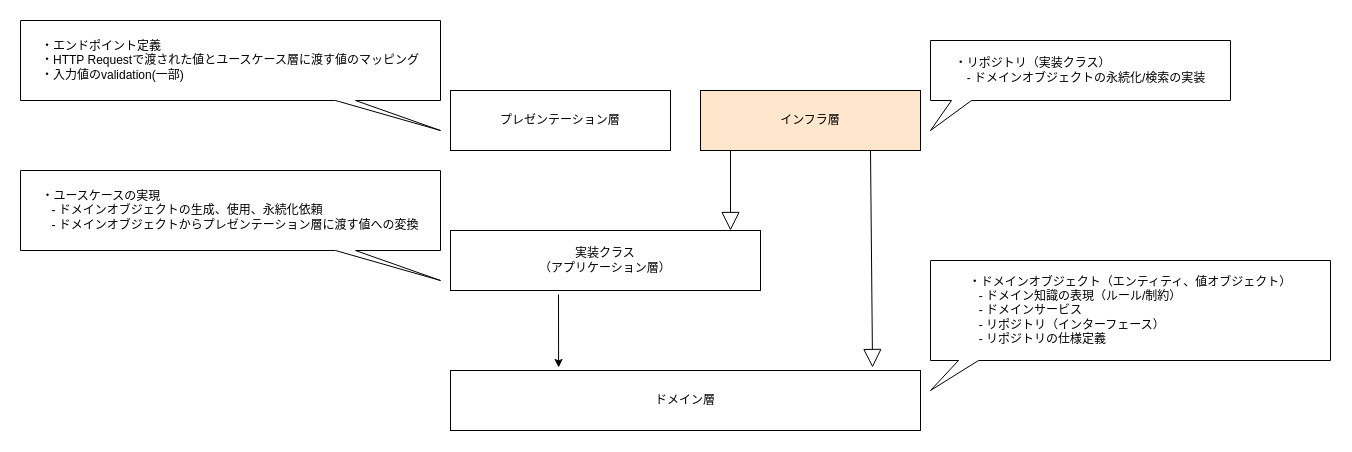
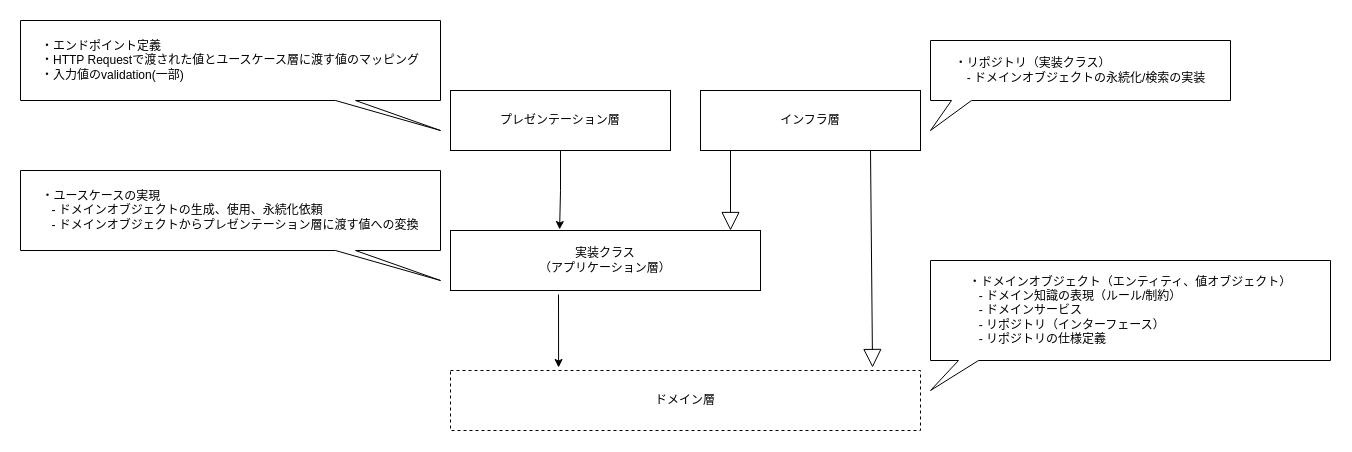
  <mxCell id="0" />
  <mxCell id="1" parent="0" />
+ <mxCell id="2" style="edgeStyle=orthogonalEdgeStyle;rounded=0;orthogonalLoop=1;jettySize=auto;html=1;exitX=0.5;exitY=1;exitDx=0;exitDy=0;entryX=0.352;entryY=-0.017;entryDx=0;entryDy=0;entryPerimeter=0;" parent="1" source="3" target="5" edge="1"><mxGeometry relative="1" as="geometry" /></mxCell>
  <mxCell id="3" value="プレゼンテーション層" style="rounded=0;whiteSpace=wrap;html=1;" parent="1" vertex="1"><mxGeometry x="450" y="90" width="220" height="60" as="geometry" /></mxCell>
- <mxCell id="4" value="インフラ層" style="rounded=0;whiteSpace=wrap;html=1;fillColor=#ffe6cc;" parent="1" vertex="1"><mxGeometry x="700" y="90" width="220" height="60" as="geometry" /></mxCell>
+ <mxCell id="4" value="インフラ層" style="rounded=0;whiteSpace=wrap;html=1;" parent="1" vertex="1"><mxGeometry x="700" y="90" width="220" height="60" as="geometry" /></mxCell>
  <mxCell id="5" value="実装クラス&lt;br&gt;（アプリケーション層）" style="rounded=0;whiteSpace=wrap;html=1;" parent="1" vertex="1"><mxGeometry x="450" y="230" width="310" height="60" as="geometry" /></mxCell>
- <mxCell id="6" value="ドメイン層" style="rounded=0;whiteSpace=wrap;html=1;" parent="1" vertex="1"><mxGeometry x="450" y="370" width="470" height="60" as="geometry" /></mxCell>
+ <mxCell id="6" value="ドメイン層" style="rounded=0;whiteSpace=wrap;html=1;dashed=1;" parent="1" vertex="1"><mxGeometry x="450" y="370" width="470" height="60" as="geometry" /></mxCell>
  <mxCell id="7" value="" style="endArrow=classic;html=1;entryX=0.23;entryY=-0.05;entryDx=0;entryDy=0;entryPerimeter=0;" parent="1" target="6" edge="1"><mxGeometry width="50" height="50" relative="1" as="geometry"><mxPoint x="558" y="294" as="sourcePoint" /><mxPoint x="850" y="320" as="targetPoint" /></mxGeometry></mxCell>
  <mxCell id="8" value="" style="endArrow=block;endSize=16;endFill=0;html=1;" parent="1" edge="1"><mxGeometry width="160" relative="1" as="geometry"><mxPoint x="730" y="150" as="sourcePoint" /><mxPoint x="730" y="230" as="targetPoint" /></mxGeometry></mxCell>
  <mxCell id="9" value="" style="endArrow=block;endSize=16;endFill=0;html=1;entryX=0.898;entryY=-0.05;entryDx=0;entryDy=0;entryPerimeter=0;" parent="1" target="6" edge="1"><mxGeometry width="160" relative="1" as="geometry"><mxPoint x="870" y="150" as="sourcePoint" /><mxPoint x="870" y="230" as="targetPoint" /></mxGeometry></mxCell>
  <mxCell id="10" value="&lt;div style=&quot;text-align: left&quot;&gt;&lt;span&gt;・エンドポイント定義&lt;/span&gt;&lt;/div&gt;&lt;div style=&quot;text-align: left&quot;&gt;&lt;span&gt;・HTTP Requestで渡された値とユースケース層に渡す値のマッピング&lt;/span&gt;&lt;/div&gt;&lt;div style=&quot;text-align: left&quot;&gt;&lt;span&gt;・入力値のvalidation(一部)&lt;/span&gt;&lt;/div&gt;" style="shape=callout;whiteSpace=wrap;html=1;perimeter=calloutPerimeter;base=20;size=30;position=0.75;position2=1;" parent="1" vertex="1"><mxGeometry x="20" y="20" width="420" height="110" as="geometry" /></mxCell>
  <mxCell id="11" value="&lt;div style=&quot;text-align: left&quot;&gt;・リポジトリ（実装クラス）&lt;/div&gt;&lt;div style=&quot;text-align: left&quot;&gt;　- ドメインオブジェクトの永続化/検索の実装&lt;/div&gt;" style="shape=callout;whiteSpace=wrap;html=1;perimeter=calloutPerimeter;base=20;size=30;position=0.07;position2=0;" parent="1" vertex="1"><mxGeometry x="930" y="40" width="300" height="90" as="geometry" /></mxCell>
  <mxCell id="12" value="&lt;div style=&quot;text-align: left&quot;&gt;・ドメインオブジェクト（エンティティ、値オブジェクト&lt;span&gt;）&lt;/span&gt;&lt;/div&gt;&lt;div style=&quot;text-align: left&quot;&gt;&amp;nbsp; &amp;nbsp;- ドメイン知識の表現（ルール/制約）&lt;/div&gt;&lt;div style=&quot;text-align: left&quot;&gt;&amp;nbsp; &amp;nbsp;- ドメインサービス&lt;/div&gt;&lt;div style=&quot;text-align: left&quot;&gt;&amp;nbsp; &amp;nbsp;- リポジトリ（インターフェース）&lt;/div&gt;&lt;div style=&quot;text-align: left&quot;&gt;&amp;nbsp; &amp;nbsp;- リポジトリの仕様定義&lt;/div&gt;" style="shape=callout;whiteSpace=wrap;html=1;perimeter=calloutPerimeter;base=20;size=30;position=0.07;position2=0;" parent="1" vertex="1"><mxGeometry x="930" y="260" width="400" height="130" as="geometry" /></mxCell>
  <mxCell id="13" value="&lt;div style=&quot;text-align: left&quot;&gt;・ユースケースの実現&lt;/div&gt;&lt;div style=&quot;text-align: left&quot;&gt;&amp;nbsp; &amp;nbsp;- ドメインオブジェクトの生成、使用、永続化依頼&lt;/div&gt;&lt;div style=&quot;text-align: left&quot;&gt;&amp;nbsp; &amp;nbsp;- ドメインオブジェクトからプレゼンテーション層に渡す値への変換&lt;/div&gt;" style="shape=callout;whiteSpace=wrap;html=1;perimeter=calloutPerimeter;base=20;size=30;position=0.75;position2=1;" parent="1" vertex="1"><mxGeometry x="20" y="170" width="420" height="110" as="geometry" /></mxCell>
